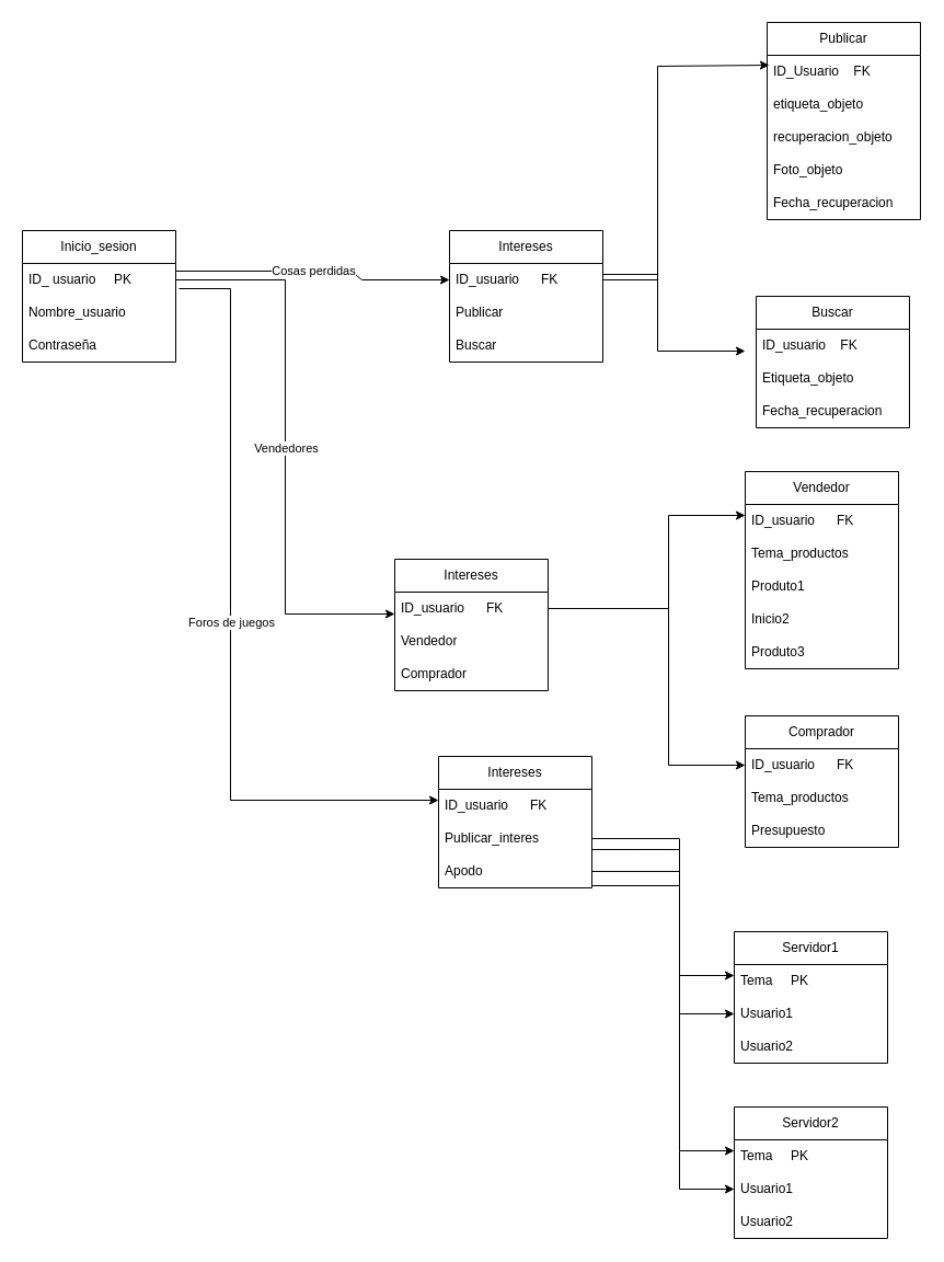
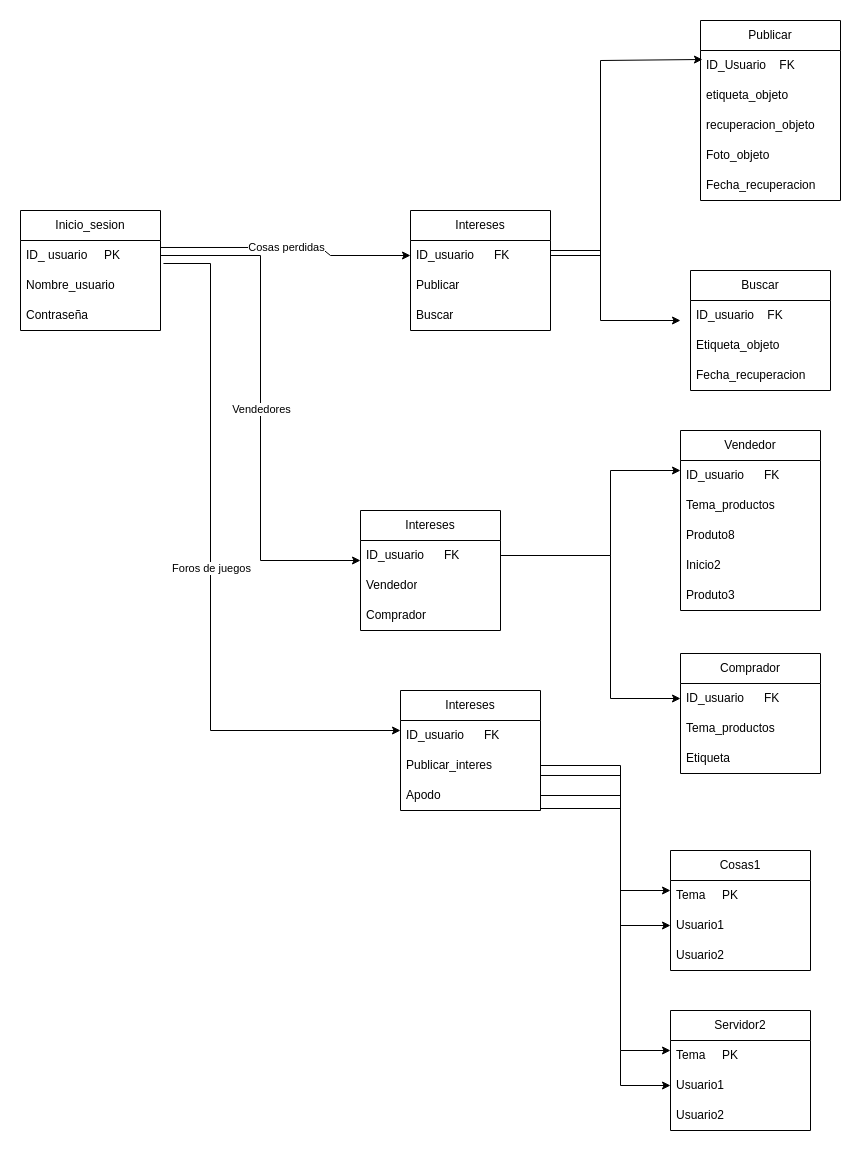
  <mxCell id="0" />
  <mxCell id="1" parent="0" />
  <mxCell id="2" value="Inicio_sesion" style="swimlane;fontStyle=0;childLayout=stackLayout;horizontal=1;startSize=30;horizontalStack=0;resizeParent=1;resizeParentMax=0;resizeLast=0;collapsible=1;marginBottom=0;whiteSpace=wrap;html=1;" vertex="1" parent="1"><mxGeometry x="20" y="210" width="140" height="120" as="geometry" /></mxCell>
  <mxCell id="3" value="ID_ usuario&amp;nbsp; &amp;nbsp; &amp;nbsp;PK" style="text;strokeColor=none;fillColor=none;align=left;verticalAlign=middle;spacingLeft=4;spacingRight=4;overflow=hidden;points=[[0,0.5],[1,0.5]];portConstraint=eastwest;rotatable=0;whiteSpace=wrap;html=1;" vertex="1" parent="2"><mxGeometry y="30" width="140" height="30" as="geometry" /></mxCell>
  <mxCell id="4" value="Nombre_usuario" style="text;strokeColor=none;fillColor=none;align=left;verticalAlign=middle;spacingLeft=4;spacingRight=4;overflow=hidden;points=[[0,0.5],[1,0.5]];portConstraint=eastwest;rotatable=0;whiteSpace=wrap;html=1;" vertex="1" parent="2"><mxGeometry y="60" width="140" height="30" as="geometry" /></mxCell>
  <mxCell id="5" value="Contraseña" style="text;strokeColor=none;fillColor=none;align=left;verticalAlign=middle;spacingLeft=4;spacingRight=4;overflow=hidden;points=[[0,0.5],[1,0.5]];portConstraint=eastwest;rotatable=0;whiteSpace=wrap;html=1;" vertex="1" parent="2"><mxGeometry y="90" width="140" height="30" as="geometry" /></mxCell>
  <mxCell id="6" value="" style="endArrow=classic;html=1;rounded=0;exitX=1;exitY=0.233;exitDx=0;exitDy=0;exitPerimeter=0;entryX=0;entryY=0.5;entryDx=0;entryDy=0;" edge="1" parent="1" source="3" target="13"><mxGeometry relative="1" as="geometry"><mxPoint x="320" y="300" as="sourcePoint" /><mxPoint x="400" y="310" as="targetPoint" /><Array as="points"><mxPoint x="320" y="247" /><mxPoint x="330" y="255" /></Array></mxGeometry></mxCell>
  <mxCell id="7" value="Cosas perdidas" style="edgeLabel;resizable=0;html=1;align=center;verticalAlign=middle;" connectable="0" vertex="1" parent="6"><mxGeometry relative="1" as="geometry" /></mxCell>
  <mxCell id="8" value="" style="endArrow=classic;html=1;rounded=0;exitX=1;exitY=0.5;exitDx=0;exitDy=0;" edge="1" parent="1" source="3"><mxGeometry relative="1" as="geometry"><mxPoint x="190" y="269.5" as="sourcePoint" /><mxPoint x="360" y="560" as="targetPoint" /><Array as="points"><mxPoint x="260" y="255" /><mxPoint x="260" y="560" /></Array></mxGeometry></mxCell>
  <mxCell id="9" value="Vendedores" style="edgeLabel;resizable=0;html=1;align=center;verticalAlign=middle;" connectable="0" vertex="1" parent="8"><mxGeometry relative="1" as="geometry" /></mxCell>
  <mxCell id="10" value="" style="endArrow=classic;html=1;rounded=0;exitX=1.021;exitY=0.767;exitDx=0;exitDy=0;exitPerimeter=0;" edge="1" parent="1" source="3"><mxGeometry relative="1" as="geometry"><mxPoint x="320" y="300" as="sourcePoint" /><mxPoint x="400" y="730" as="targetPoint" /><Array as="points"><mxPoint x="210" y="263" /><mxPoint x="210" y="730" /></Array></mxGeometry></mxCell>
  <mxCell id="11" value="Foros de juegos" style="edgeLabel;resizable=0;html=1;align=center;verticalAlign=middle;" connectable="0" vertex="1" parent="10"><mxGeometry relative="1" as="geometry" /></mxCell>
  <mxCell id="12" value="Intereses" style="swimlane;fontStyle=0;childLayout=stackLayout;horizontal=1;startSize=30;horizontalStack=0;resizeParent=1;resizeParentMax=0;resizeLast=0;collapsible=1;marginBottom=0;whiteSpace=wrap;html=1;" vertex="1" parent="1"><mxGeometry x="410" y="210" width="140" height="120" as="geometry" /></mxCell>
  <mxCell id="13" value="ID_usuario&amp;nbsp; &amp;nbsp; &amp;nbsp; FK" style="text;strokeColor=none;fillColor=none;align=left;verticalAlign=middle;spacingLeft=4;spacingRight=4;overflow=hidden;points=[[0,0.5],[1,0.5]];portConstraint=eastwest;rotatable=0;whiteSpace=wrap;html=1;" vertex="1" parent="12"><mxGeometry y="30" width="140" height="30" as="geometry" /></mxCell>
  <mxCell id="14" value="Publicar" style="text;strokeColor=none;fillColor=none;align=left;verticalAlign=middle;spacingLeft=4;spacingRight=4;overflow=hidden;points=[[0,0.5],[1,0.5]];portConstraint=eastwest;rotatable=0;whiteSpace=wrap;html=1;" vertex="1" parent="12"><mxGeometry y="60" width="140" height="30" as="geometry" /></mxCell>
  <mxCell id="15" value="Buscar" style="text;strokeColor=none;fillColor=none;align=left;verticalAlign=middle;spacingLeft=4;spacingRight=4;overflow=hidden;points=[[0,0.5],[1,0.5]];portConstraint=eastwest;rotatable=0;whiteSpace=wrap;html=1;" vertex="1" parent="12"><mxGeometry y="90" width="140" height="30" as="geometry" /></mxCell>
  <mxCell id="16" value="" style="endArrow=classic;html=1;rounded=0;exitX=1;exitY=0.5;exitDx=0;exitDy=0;entryX=0.014;entryY=0.3;entryDx=0;entryDy=0;entryPerimeter=0;" edge="1" parent="1" source="13" target="19"><mxGeometry width="50" height="50" relative="1" as="geometry"><mxPoint x="370" y="330" as="sourcePoint" /><mxPoint x="680" y="210" as="targetPoint" /><Array as="points"><mxPoint x="600" y="255" /><mxPoint x="600" y="60" /></Array></mxGeometry></mxCell>
  <mxCell id="17" value="" style="endArrow=classic;html=1;rounded=0;" edge="1" parent="1"><mxGeometry width="50" height="50" relative="1" as="geometry"><mxPoint x="550" y="250" as="sourcePoint" /><mxPoint x="680" y="320" as="targetPoint" /><Array as="points"><mxPoint x="600" y="250" /><mxPoint x="600" y="320" /></Array></mxGeometry></mxCell>
  <mxCell id="18" value="Publicar" style="swimlane;fontStyle=0;childLayout=stackLayout;horizontal=1;startSize=30;horizontalStack=0;resizeParent=1;resizeParentMax=0;resizeLast=0;collapsible=1;marginBottom=0;whiteSpace=wrap;html=1;" vertex="1" parent="1"><mxGeometry x="700" y="20" width="140" height="180" as="geometry" /></mxCell>
  <mxCell id="19" value="ID_Usuario&amp;nbsp; &amp;nbsp; FK&lt;span style=&quot;white-space: pre;&quot;&gt; &lt;/span&gt;" style="text;strokeColor=none;fillColor=none;align=left;verticalAlign=middle;spacingLeft=4;spacingRight=4;overflow=hidden;points=[[0,0.5],[1,0.5]];portConstraint=eastwest;rotatable=0;whiteSpace=wrap;html=1;" vertex="1" parent="18"><mxGeometry y="30" width="140" height="30" as="geometry" /></mxCell>
  <mxCell id="20" value="etiqueta_objeto" style="text;strokeColor=none;fillColor=none;align=left;verticalAlign=middle;spacingLeft=4;spacingRight=4;overflow=hidden;points=[[0,0.5],[1,0.5]];portConstraint=eastwest;rotatable=0;whiteSpace=wrap;html=1;" vertex="1" parent="18"><mxGeometry y="60" width="140" height="30" as="geometry" /></mxCell>
  <mxCell id="21" value="recuperacion_objeto" style="text;strokeColor=none;fillColor=none;align=left;verticalAlign=middle;spacingLeft=4;spacingRight=4;overflow=hidden;points=[[0,0.5],[1,0.5]];portConstraint=eastwest;rotatable=0;whiteSpace=wrap;html=1;" vertex="1" parent="18"><mxGeometry y="90" width="140" height="30" as="geometry" /></mxCell>
  <mxCell id="22" value="Foto_objeto" style="text;strokeColor=none;fillColor=none;align=left;verticalAlign=middle;spacingLeft=4;spacingRight=4;overflow=hidden;points=[[0,0.5],[1,0.5]];portConstraint=eastwest;rotatable=0;whiteSpace=wrap;html=1;" vertex="1" parent="18"><mxGeometry y="120" width="140" height="30" as="geometry" /></mxCell>
  <mxCell id="23" value="Fecha_recuperacion" style="text;strokeColor=none;fillColor=none;align=left;verticalAlign=middle;spacingLeft=4;spacingRight=4;overflow=hidden;points=[[0,0.5],[1,0.5]];portConstraint=eastwest;rotatable=0;whiteSpace=wrap;html=1;" vertex="1" parent="18"><mxGeometry y="150" width="140" height="30" as="geometry" /></mxCell>
  <mxCell id="24" value="Buscar" style="swimlane;fontStyle=0;childLayout=stackLayout;horizontal=1;startSize=30;horizontalStack=0;resizeParent=1;resizeParentMax=0;resizeLast=0;collapsible=1;marginBottom=0;whiteSpace=wrap;html=1;" vertex="1" parent="1"><mxGeometry x="690" y="270" width="140" height="120" as="geometry" /></mxCell>
  <mxCell id="25" value="ID_usuario&amp;nbsp; &amp;nbsp; FK" style="text;strokeColor=none;fillColor=none;align=left;verticalAlign=middle;spacingLeft=4;spacingRight=4;overflow=hidden;points=[[0,0.5],[1,0.5]];portConstraint=eastwest;rotatable=0;whiteSpace=wrap;html=1;" vertex="1" parent="24"><mxGeometry y="30" width="140" height="30" as="geometry" /></mxCell>
  <mxCell id="26" value="Etiqueta_objeto" style="text;strokeColor=none;fillColor=none;align=left;verticalAlign=middle;spacingLeft=4;spacingRight=4;overflow=hidden;points=[[0,0.5],[1,0.5]];portConstraint=eastwest;rotatable=0;whiteSpace=wrap;html=1;" vertex="1" parent="24"><mxGeometry y="60" width="140" height="30" as="geometry" /></mxCell>
  <mxCell id="27" value="Fecha_recuperacion" style="text;strokeColor=none;fillColor=none;align=left;verticalAlign=middle;spacingLeft=4;spacingRight=4;overflow=hidden;points=[[0,0.5],[1,0.5]];portConstraint=eastwest;rotatable=0;whiteSpace=wrap;html=1;" vertex="1" parent="24"><mxGeometry y="90" width="140" height="30" as="geometry" /></mxCell>
  <mxCell id="28" value="Intereses" style="swimlane;fontStyle=0;childLayout=stackLayout;horizontal=1;startSize=30;horizontalStack=0;resizeParent=1;resizeParentMax=0;resizeLast=0;collapsible=1;marginBottom=0;whiteSpace=wrap;html=1;" vertex="1" parent="1"><mxGeometry x="360" y="510" width="140" height="120" as="geometry" /></mxCell>
  <mxCell id="29" value="ID_usuario&amp;nbsp; &amp;nbsp; &amp;nbsp; FK" style="text;strokeColor=none;fillColor=none;align=left;verticalAlign=middle;spacingLeft=4;spacingRight=4;overflow=hidden;points=[[0,0.5],[1,0.5]];portConstraint=eastwest;rotatable=0;whiteSpace=wrap;html=1;" vertex="1" parent="28"><mxGeometry y="30" width="140" height="30" as="geometry" /></mxCell>
  <mxCell id="30" value="Vendedor" style="text;strokeColor=none;fillColor=none;align=left;verticalAlign=middle;spacingLeft=4;spacingRight=4;overflow=hidden;points=[[0,0.5],[1,0.5]];portConstraint=eastwest;rotatable=0;whiteSpace=wrap;html=1;" vertex="1" parent="28"><mxGeometry y="60" width="140" height="30" as="geometry" /></mxCell>
  <mxCell id="31" value="Comprador" style="text;strokeColor=none;fillColor=none;align=left;verticalAlign=middle;spacingLeft=4;spacingRight=4;overflow=hidden;points=[[0,0.5],[1,0.5]];portConstraint=eastwest;rotatable=0;whiteSpace=wrap;html=1;" vertex="1" parent="28"><mxGeometry y="90" width="140" height="30" as="geometry" /></mxCell>
  <mxCell id="32" value="" style="endArrow=classic;html=1;rounded=0;exitX=1;exitY=0.5;exitDx=0;exitDy=0;" edge="1" parent="1" source="29"><mxGeometry width="50" height="50" relative="1" as="geometry"><mxPoint x="440" y="490" as="sourcePoint" /><mxPoint x="680" y="470" as="targetPoint" /><Array as="points"><mxPoint x="610" y="555" /><mxPoint x="610" y="470" /></Array></mxGeometry></mxCell>
  <mxCell id="33" value="Vendedor" style="swimlane;fontStyle=0;childLayout=stackLayout;horizontal=1;startSize=30;horizontalStack=0;resizeParent=1;resizeParentMax=0;resizeLast=0;collapsible=1;marginBottom=0;whiteSpace=wrap;html=1;" vertex="1" parent="1"><mxGeometry x="680" y="430" width="140" height="180" as="geometry" /></mxCell>
  <mxCell id="34" value="ID_usuario&amp;nbsp; &amp;nbsp; &amp;nbsp; FK" style="text;strokeColor=none;fillColor=none;align=left;verticalAlign=middle;spacingLeft=4;spacingRight=4;overflow=hidden;points=[[0,0.5],[1,0.5]];portConstraint=eastwest;rotatable=0;whiteSpace=wrap;html=1;" vertex="1" parent="33"><mxGeometry y="30" width="140" height="30" as="geometry" /></mxCell>
  <mxCell id="35" value="Tema_productos" style="text;strokeColor=none;fillColor=none;align=left;verticalAlign=middle;spacingLeft=4;spacingRight=4;overflow=hidden;points=[[0,0.5],[1,0.5]];portConstraint=eastwest;rotatable=0;whiteSpace=wrap;html=1;" vertex="1" parent="33"><mxGeometry y="60" width="140" height="30" as="geometry" /></mxCell>
- <mxCell id="36" value="Produto1" style="text;strokeColor=none;fillColor=none;align=left;verticalAlign=middle;spacingLeft=4;spacingRight=4;overflow=hidden;points=[[0,0.5],[1,0.5]];portConstraint=eastwest;rotatable=0;whiteSpace=wrap;html=1;" vertex="1" parent="33"><mxGeometry y="90" width="140" height="30" as="geometry" /></mxCell>
+ <mxCell id="36" value="Produto8" style="text;strokeColor=none;fillColor=none;align=left;verticalAlign=middle;spacingLeft=4;spacingRight=4;overflow=hidden;points=[[0,0.5],[1,0.5]];portConstraint=eastwest;rotatable=0;whiteSpace=wrap;html=1;" vertex="1" parent="33"><mxGeometry y="90" width="140" height="30" as="geometry" /></mxCell>
  <mxCell id="37" value="Inicio2" style="text;strokeColor=none;fillColor=none;align=left;verticalAlign=middle;spacingLeft=4;spacingRight=4;overflow=hidden;points=[[0,0.5],[1,0.5]];portConstraint=eastwest;rotatable=0;whiteSpace=wrap;html=1;" vertex="1" parent="33"><mxGeometry y="120" width="140" height="30" as="geometry" /></mxCell>
  <mxCell id="38" value="Produto3" style="text;strokeColor=none;fillColor=none;align=left;verticalAlign=middle;spacingLeft=4;spacingRight=4;overflow=hidden;points=[[0,0.5],[1,0.5]];portConstraint=eastwest;rotatable=0;whiteSpace=wrap;html=1;" vertex="1" parent="33"><mxGeometry y="150" width="140" height="30" as="geometry" /></mxCell>
  <mxCell id="39" value="" style="endArrow=classic;html=1;rounded=0;exitX=1;exitY=0.5;exitDx=0;exitDy=0;" edge="1" parent="1" source="29"><mxGeometry width="50" height="50" relative="1" as="geometry"><mxPoint x="440" y="490" as="sourcePoint" /><mxPoint x="680" y="698" as="targetPoint" /><Array as="points"><mxPoint x="610" y="555" /><mxPoint x="610" y="698" /></Array></mxGeometry></mxCell>
  <mxCell id="40" value="Comprador" style="swimlane;fontStyle=0;childLayout=stackLayout;horizontal=1;startSize=30;horizontalStack=0;resizeParent=1;resizeParentMax=0;resizeLast=0;collapsible=1;marginBottom=0;whiteSpace=wrap;html=1;" vertex="1" parent="1"><mxGeometry x="680" y="653" width="140" height="120" as="geometry" /></mxCell>
  <mxCell id="41" value="ID_usuario&amp;nbsp; &amp;nbsp; &amp;nbsp; FK" style="text;strokeColor=none;fillColor=none;align=left;verticalAlign=middle;spacingLeft=4;spacingRight=4;overflow=hidden;points=[[0,0.5],[1,0.5]];portConstraint=eastwest;rotatable=0;whiteSpace=wrap;html=1;" vertex="1" parent="40"><mxGeometry y="30" width="140" height="30" as="geometry" /></mxCell>
  <mxCell id="42" value="Tema_productos" style="text;strokeColor=none;fillColor=none;align=left;verticalAlign=middle;spacingLeft=4;spacingRight=4;overflow=hidden;points=[[0,0.5],[1,0.5]];portConstraint=eastwest;rotatable=0;whiteSpace=wrap;html=1;" vertex="1" parent="40"><mxGeometry y="60" width="140" height="30" as="geometry" /></mxCell>
- <mxCell id="43" value="Presupuesto" style="text;strokeColor=none;fillColor=none;align=left;verticalAlign=middle;spacingLeft=4;spacingRight=4;overflow=hidden;points=[[0,0.5],[1,0.5]];portConstraint=eastwest;rotatable=0;whiteSpace=wrap;html=1;" vertex="1" parent="40"><mxGeometry y="90" width="140" height="30" as="geometry" /></mxCell>
+ <mxCell id="43" value="Etiqueta" style="text;strokeColor=none;fillColor=none;align=left;verticalAlign=middle;spacingLeft=4;spacingRight=4;overflow=hidden;points=[[0,0.5],[1,0.5]];portConstraint=eastwest;rotatable=0;whiteSpace=wrap;html=1;" vertex="1" parent="40"><mxGeometry y="90" width="140" height="30" as="geometry" /></mxCell>
  <mxCell id="44" value="Intereses" style="swimlane;fontStyle=0;childLayout=stackLayout;horizontal=1;startSize=30;horizontalStack=0;resizeParent=1;resizeParentMax=0;resizeLast=0;collapsible=1;marginBottom=0;whiteSpace=wrap;html=1;" vertex="1" parent="1"><mxGeometry x="400" y="690" width="140" height="120" as="geometry" /></mxCell>
  <mxCell id="45" value="ID_usuario&amp;nbsp; &amp;nbsp; &amp;nbsp; FK" style="text;strokeColor=none;fillColor=none;align=left;verticalAlign=middle;spacingLeft=4;spacingRight=4;overflow=hidden;points=[[0,0.5],[1,0.5]];portConstraint=eastwest;rotatable=0;whiteSpace=wrap;html=1;" vertex="1" parent="44"><mxGeometry y="30" width="140" height="30" as="geometry" /></mxCell>
  <mxCell id="46" value="Publicar_interes" style="text;strokeColor=none;fillColor=none;align=left;verticalAlign=middle;spacingLeft=4;spacingRight=4;overflow=hidden;points=[[0,0.5],[1,0.5]];portConstraint=eastwest;rotatable=0;whiteSpace=wrap;html=1;" vertex="1" parent="44"><mxGeometry y="60" width="140" height="30" as="geometry" /></mxCell>
  <mxCell id="47" value="Apodo" style="text;strokeColor=none;fillColor=none;align=left;verticalAlign=middle;spacingLeft=4;spacingRight=4;overflow=hidden;points=[[0,0.5],[1,0.5]];portConstraint=eastwest;rotatable=0;whiteSpace=wrap;html=1;" vertex="1" parent="44"><mxGeometry y="90" width="140" height="30" as="geometry" /></mxCell>
  <mxCell id="48" value="" style="endArrow=classic;html=1;rounded=0;exitX=1;exitY=0.5;exitDx=0;exitDy=0;" edge="1" parent="1" source="46"><mxGeometry width="50" height="50" relative="1" as="geometry"><mxPoint x="440" y="770" as="sourcePoint" /><mxPoint x="670" y="890" as="targetPoint" /><Array as="points"><mxPoint x="620" y="765" /><mxPoint x="620" y="890" /></Array></mxGeometry></mxCell>
  <mxCell id="49" value="" style="endArrow=classic;html=1;rounded=0;exitX=1;exitY=0.833;exitDx=0;exitDy=0;exitPerimeter=0;" edge="1" parent="1" source="46"><mxGeometry width="50" height="50" relative="1" as="geometry"><mxPoint x="550" y="775" as="sourcePoint" /><mxPoint x="670" y="1050" as="targetPoint" /><Array as="points"><mxPoint x="620" y="775" /><mxPoint x="620" y="1050" /></Array></mxGeometry></mxCell>
  <mxCell id="50" value="" style="endArrow=none;html=1;rounded=0;exitX=1;exitY=0.5;exitDx=0;exitDy=0;" edge="1" parent="1" source="47"><mxGeometry width="50" height="50" relative="1" as="geometry"><mxPoint x="440" y="890" as="sourcePoint" /><mxPoint x="620" y="795" as="targetPoint" /></mxGeometry></mxCell>
  <mxCell id="51" value="" style="endArrow=none;html=1;rounded=0;" edge="1" parent="1"><mxGeometry width="50" height="50" relative="1" as="geometry"><mxPoint x="540" y="808" as="sourcePoint" /><mxPoint x="620" y="808" as="targetPoint" /></mxGeometry></mxCell>
- <mxCell id="52" value="Servidor1" style="swimlane;fontStyle=0;childLayout=stackLayout;horizontal=1;startSize=30;horizontalStack=0;resizeParent=1;resizeParentMax=0;resizeLast=0;collapsible=1;marginBottom=0;whiteSpace=wrap;html=1;" vertex="1" parent="1"><mxGeometry x="670" y="850" width="140" height="120" as="geometry" /></mxCell>
+ <mxCell id="52" value="Cosas1" style="swimlane;fontStyle=0;childLayout=stackLayout;horizontal=1;startSize=30;horizontalStack=0;resizeParent=1;resizeParentMax=0;resizeLast=0;collapsible=1;marginBottom=0;whiteSpace=wrap;html=1;" vertex="1" parent="1"><mxGeometry x="670" y="850" width="140" height="120" as="geometry" /></mxCell>
  <mxCell id="53" value="Tema&amp;nbsp; &amp;nbsp; &amp;nbsp;PK" style="text;strokeColor=none;fillColor=none;align=left;verticalAlign=middle;spacingLeft=4;spacingRight=4;overflow=hidden;points=[[0,0.5],[1,0.5]];portConstraint=eastwest;rotatable=0;whiteSpace=wrap;html=1;" vertex="1" parent="52"><mxGeometry y="30" width="140" height="30" as="geometry" /></mxCell>
  <mxCell id="54" value="Usuario1" style="text;strokeColor=none;fillColor=none;align=left;verticalAlign=middle;spacingLeft=4;spacingRight=4;overflow=hidden;points=[[0,0.5],[1,0.5]];portConstraint=eastwest;rotatable=0;whiteSpace=wrap;html=1;" vertex="1" parent="52"><mxGeometry y="60" width="140" height="30" as="geometry" /></mxCell>
  <mxCell id="55" value="Usuario2" style="text;strokeColor=none;fillColor=none;align=left;verticalAlign=middle;spacingLeft=4;spacingRight=4;overflow=hidden;points=[[0,0.5],[1,0.5]];portConstraint=eastwest;rotatable=0;whiteSpace=wrap;html=1;" vertex="1" parent="52"><mxGeometry y="90" width="140" height="30" as="geometry" /></mxCell>
  <mxCell id="56" value="" style="endArrow=classic;html=1;rounded=0;entryX=0;entryY=0.5;entryDx=0;entryDy=0;" edge="1" parent="1" target="54"><mxGeometry width="50" height="50" relative="1" as="geometry"><mxPoint x="620" y="925" as="sourcePoint" /><mxPoint x="490" y="940" as="targetPoint" /></mxGeometry></mxCell>
  <mxCell id="57" value="Servidor2" style="swimlane;fontStyle=0;childLayout=stackLayout;horizontal=1;startSize=30;horizontalStack=0;resizeParent=1;resizeParentMax=0;resizeLast=0;collapsible=1;marginBottom=0;whiteSpace=wrap;html=1;" vertex="1" parent="1"><mxGeometry x="670" y="1010" width="140" height="120" as="geometry" /></mxCell>
  <mxCell id="58" value="Tema&amp;nbsp; &amp;nbsp; &amp;nbsp;PK" style="text;strokeColor=none;fillColor=none;align=left;verticalAlign=middle;spacingLeft=4;spacingRight=4;overflow=hidden;points=[[0,0.5],[1,0.5]];portConstraint=eastwest;rotatable=0;whiteSpace=wrap;html=1;" vertex="1" parent="57"><mxGeometry y="30" width="140" height="30" as="geometry" /></mxCell>
  <mxCell id="59" value="Usuario1" style="text;strokeColor=none;fillColor=none;align=left;verticalAlign=middle;spacingLeft=4;spacingRight=4;overflow=hidden;points=[[0,0.5],[1,0.5]];portConstraint=eastwest;rotatable=0;whiteSpace=wrap;html=1;" vertex="1" parent="57"><mxGeometry y="60" width="140" height="30" as="geometry" /></mxCell>
  <mxCell id="60" value="Usuario2" style="text;strokeColor=none;fillColor=none;align=left;verticalAlign=middle;spacingLeft=4;spacingRight=4;overflow=hidden;points=[[0,0.5],[1,0.5]];portConstraint=eastwest;rotatable=0;whiteSpace=wrap;html=1;" vertex="1" parent="57"><mxGeometry y="90" width="140" height="30" as="geometry" /></mxCell>
  <mxCell id="61" value="" style="endArrow=classic;html=1;rounded=0;entryX=0;entryY=0.5;entryDx=0;entryDy=0;" edge="1" parent="1" target="59"><mxGeometry width="50" height="50" relative="1" as="geometry"><mxPoint x="620" y="1050" as="sourcePoint" /><mxPoint x="490" y="940" as="targetPoint" /><Array as="points"><mxPoint x="620" y="1085" /></Array></mxGeometry></mxCell>
